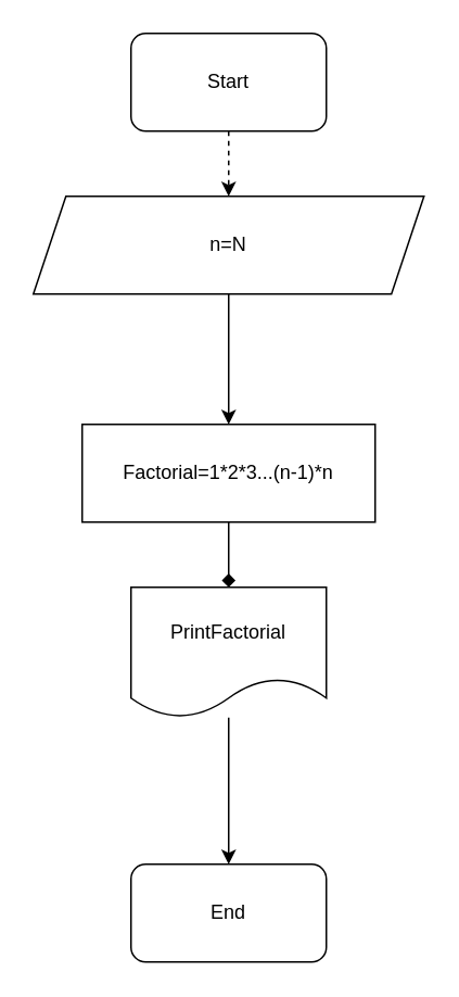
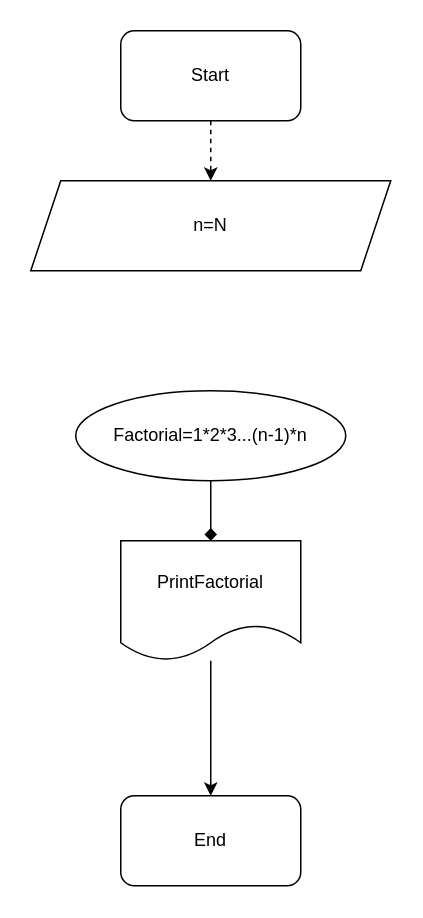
  <mxCell id="0" />
  <mxCell id="1" parent="0" />
  <mxCell id="2" value="" style="edgeStyle=orthogonalEdgeStyle;rounded=0;orthogonalLoop=1;jettySize=auto;html=1;dashed=1;" edge="1" parent="1" source="3" target="5"><mxGeometry relative="1" as="geometry" /></mxCell>
  <mxCell id="3" value="Start" style="rounded=1;whiteSpace=wrap;html=1;" vertex="1" parent="1"><mxGeometry x="80" y="20" width="120" height="60" as="geometry" /></mxCell>
- <mxCell id="4" value="" style="edgeStyle=orthogonalEdgeStyle;rounded=0;orthogonalLoop=1;jettySize=auto;html=1;" edge="1" parent="1" source="5" target="7"><mxGeometry relative="1" as="geometry" /></mxCell>
  <mxCell id="5" value="n=N" style="shape=parallelogram;perimeter=parallelogramPerimeter;whiteSpace=wrap;html=1;fixedSize=1;" vertex="1" parent="1"><mxGeometry x="20" y="120" width="240" height="60" as="geometry" /></mxCell>
  <mxCell id="6" value="" style="edgeStyle=orthogonalEdgeStyle;rounded=0;orthogonalLoop=1;jettySize=auto;html=1;endArrow=diamond;" edge="1" parent="1" source="7" target="9"><mxGeometry relative="1" as="geometry" /></mxCell>
- <mxCell id="7" value="Factorial=1*2*3...(n-1)*n" style="whiteSpace=wrap;html=1;" vertex="1" parent="1"><mxGeometry x="50" y="260" width="180" height="60" as="geometry" /></mxCell>
+ <mxCell id="7" value="Factorial=1*2*3...(n-1)*n" style="ellipse;whiteSpace=wrap;html=1;" vertex="1" parent="1"><mxGeometry x="50" y="260" width="180" height="60" as="geometry" /></mxCell>
  <mxCell id="8" value="" style="edgeStyle=orthogonalEdgeStyle;rounded=0;orthogonalLoop=1;jettySize=auto;html=1;" edge="1" parent="1" source="9" target="10"><mxGeometry relative="1" as="geometry" /></mxCell>
  <mxCell id="9" value="PrintFactorial" style="shape=document;whiteSpace=wrap;html=1;boundedLbl=1;" vertex="1" parent="1"><mxGeometry x="80" y="360" width="120" height="80" as="geometry" /></mxCell>
  <mxCell id="10" value="End" style="rounded=1;whiteSpace=wrap;html=1;" vertex="1" parent="1"><mxGeometry x="80" y="530" width="120" height="60" as="geometry" /></mxCell>
